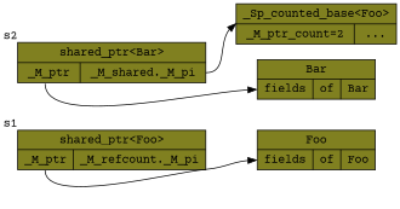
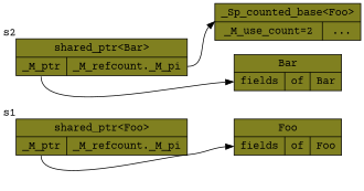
  digraph {
    fontname="Courier Prime"
    rankdir=LR
    node [fillcolor="#808020" fontname="Courier Prime" shape=record style=filled]
    edge [fontname="Courier Prime" tailport=object]
    n1 [label="shared_ptr\<Foo\>|{<object>_M_ptr|<control>_M_refcount._M_pi}" xlabel=s1]
    n2 [label="Foo|{<foo>fields|of|Foo}"]
-   n3 [label="_Sp_counted_base\<Foo\>|{_M_ptr_count=2|...}"]
-   n4 [label="shared_ptr\<Bar\>|{<object>_M_ptr|<control>_M_shared._M_pi}" xlabel=s2]
+   n3 [label="_Sp_counted_base\<Foo\>|{_M_use_count=2|...}"]
+   n4 [label="shared_ptr\<Bar\>|{<object>_M_ptr|<control>_M_refcount._M_pi}" xlabel=s2]
    n5 [label="Bar|{<bar>fields|of|Bar}"]
    n1 -> n2 [headport=foo]
    n4 -> n3 [headport=ctrl tailport=control]
    n4 -> n5 [headport=bar]
  }
